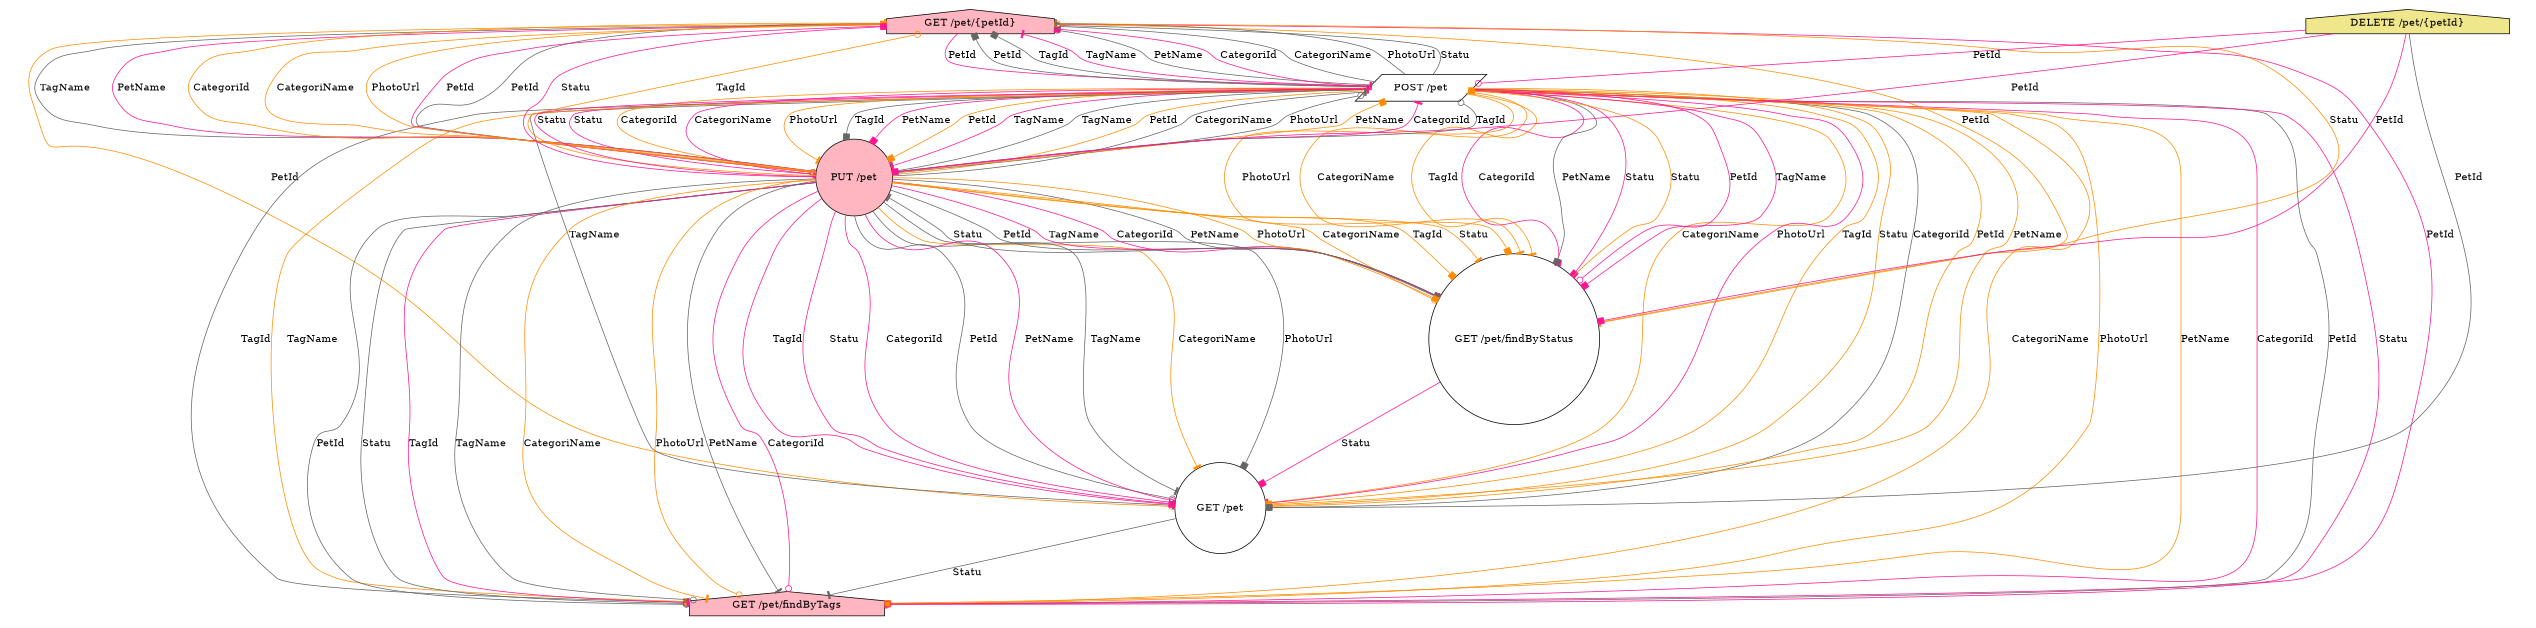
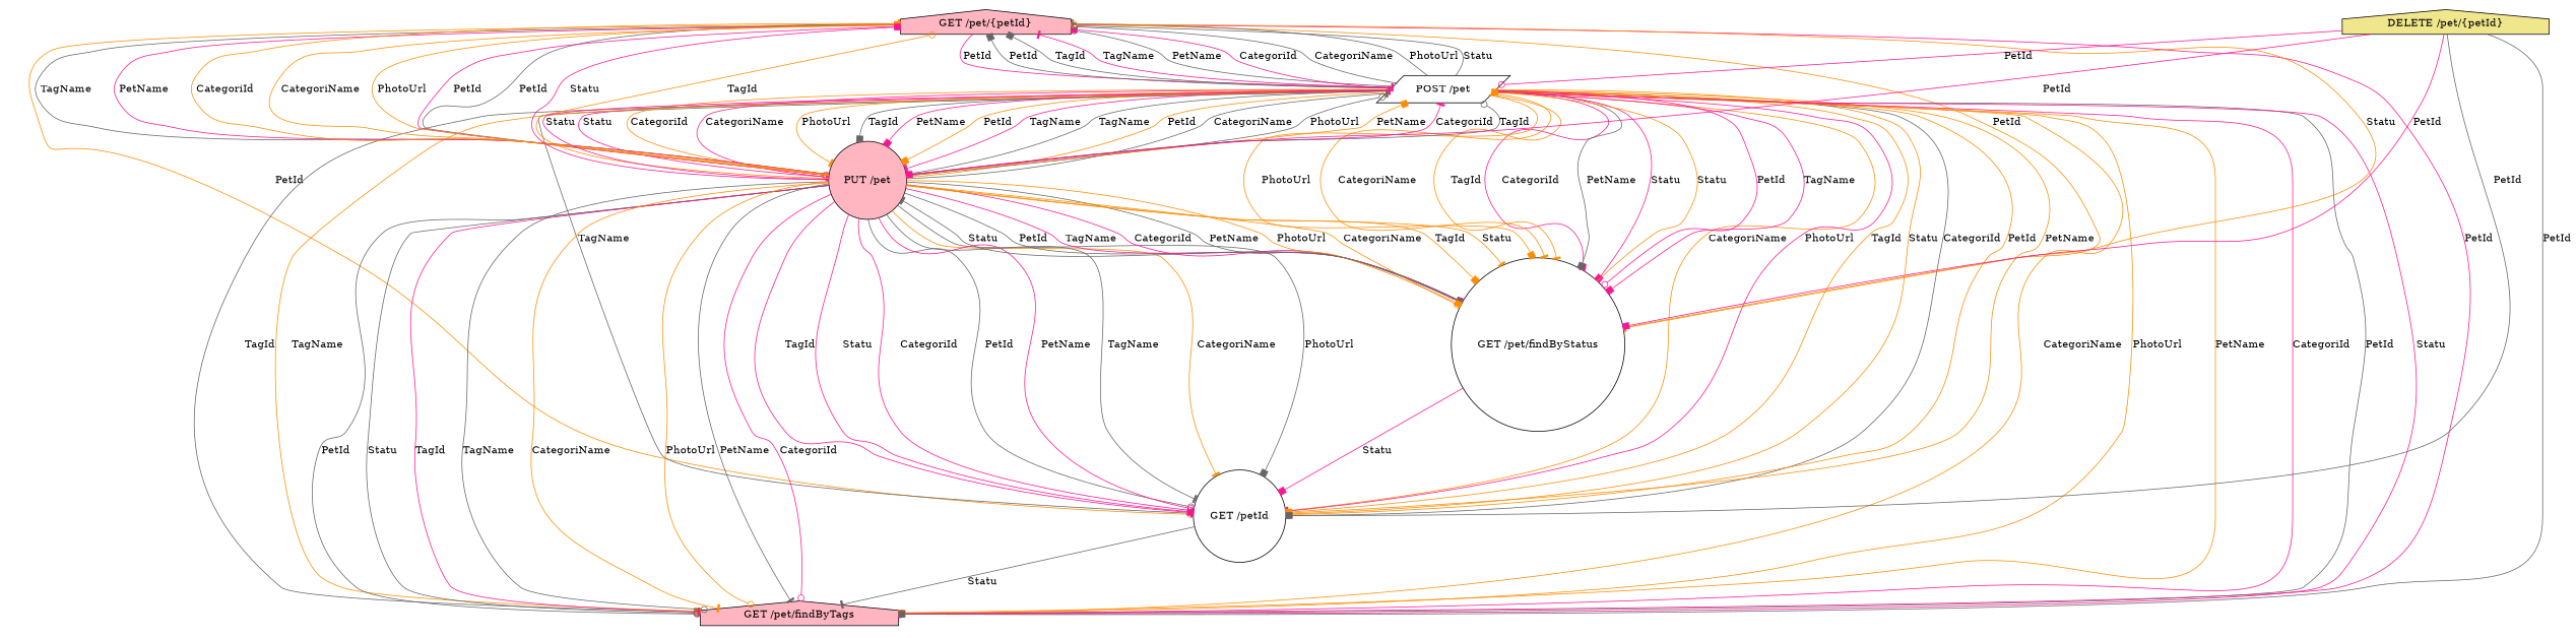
  digraph {
    node [fillcolor=lightpink shape=house style=filled]
    edge [arrowhead=odot color=darkorange]
    n1 [label="GET /pet/{petId}"]
-   n2 [fillcolor=white label="GET /pet" shape=circle]
+   n2 [fillcolor=white label="GET /petId" shape=circle]
    n3 [fillcolor=white label="POST /pet" shape=parallelogram]
    n4 [label="PUT /pet" shape=circle]
    n5 [fillcolor=white label="GET /pet/findByStatus" shape=circle]
    n6 [label="GET /pet/findByTags"]
    n7 [fillcolor=khaki label="DELETE /pet/{petId}"]
    n1 -> n2 [label=PetId]
    n1 -> n3 [arrowhead=tee color=deeppink label=PetId]
    n1 -> n4 [color=gray40 label=PetId]
    n1 -> n5 [arrowhead=tee label=PetId]
    n1 -> n6 [arrowhead=box color=deeppink label=PetId]
    n2 -> n6 [arrowhead=tee color=gray40 label=Statu]
    n3 -> n1 [arrowhead=box color=gray40 label=PetId]
    n3 -> n1 [arrowhead=box color=gray40 label=TagId]
    n3 -> n1 [arrowhead=tee color=deeppink label=TagName]
    n3 -> n1 [color=gray40 label=PetName]
    n3 -> n1 [arrowhead=box color=deeppink label=CategoriId]
    n3 -> n1 [color=gray40 label=CategoriName]
    n3 -> n1 [arrowhead=tee color=gray40 label=PhotoUrl]
    n3 -> n1 [color=gray40 label=Statu]
    n3 -> n2 [arrowhead=tee label=CategoriName]
    n3 -> n2 [arrowhead=tee color=deeppink label=PhotoUrl]
    n3 -> n2 [arrowhead=box label=TagId]
    n3 -> n2 [arrowhead=tee label=Statu]
    n3 -> n2 [color=gray40 label=CategoriId]
    n3 -> n2 [arrowhead=box label=PetId]
    n3 -> n2 [label=PetName]
    n3 -> n2 [arrowhead=tee color=gray40 label=TagName]
    n3 -> n4 [arrowhead=tee color=deeppink label=Statu]
    n3 -> n4 [label=CategoriId]
    n3 -> n4 [color=deeppink label=CategoriName]
    n3 -> n4 [arrowhead=tee label=PhotoUrl]
    n3 -> n4 [arrowhead=box color=gray40 label=TagId]
    n3 -> n4 [arrowhead=box color=deeppink label=PetName]
    n3 -> n4 [arrowhead=box label=PetId]
    n3 -> n4 [arrowhead=tee color=deeppink label=TagName]
    n3 -> n5 [color=deeppink label=PetId]
    n3 -> n5 [arrowhead=box color=deeppink label=TagName]
    n3 -> n5 [arrowhead=box color=deeppink label=CategoriId]
    n3 -> n5 [arrowhead=box color=gray40 label=PetName]
    n3 -> n5 [arrowhead=box label=PhotoUrl]
    n3 -> n5 [arrowhead=tee label=CategoriName]
    n3 -> n5 [arrowhead=tee label=TagId]
    n3 -> n5 [arrowhead=box color=deeppink label=Statu]
    n3 -> n6 [color=gray40 label=PetId]
    n3 -> n6 [arrowhead=tee color=deeppink label=Statu]
    n3 -> n6 [arrowhead=box color=gray40 label=TagId]
    n3 -> n6 [arrowhead=box label=TagName]
    n3 -> n6 [label=CategoriName]
    n3 -> n6 [arrowhead=box label=PhotoUrl]
    n3 -> n6 [label=PetName]
    n3 -> n6 [color=deeppink label=CategoriId]
    n4 -> n1 [color=deeppink label=PetId]
    n4 -> n1 [label=TagId]
    n4 -> n1 [arrowhead=box color=gray40 label=TagName]
    n4 -> n1 [color=deeppink label=PetName]
    n4 -> n1 [arrowhead=tee label=CategoriId]
    n4 -> n1 [label=CategoriName]
    n4 -> n1 [arrowhead=box label=PhotoUrl]
    n4 -> n1 [arrowhead=box color=deeppink label=Statu]
    n4 -> n2 [arrowhead=tee label=CategoriName]
    n4 -> n2 [arrowhead=box color=gray40 label=PhotoUrl]
    n4 -> n2 [arrowhead=box color=deeppink label=TagId]
    n4 -> n2 [arrowhead=tee color=deeppink label=Statu]
    n4 -> n2 [color=deeppink label=CategoriId]
    n4 -> n2 [color=gray40 label=PetId]
    n4 -> n2 [color=deeppink label=PetName]
    n4 -> n2 [arrowhead=tee color=gray40 label=TagName]
    n4 -> n3 [arrowhead=tee color=gray40 label=TagName]
    n4 -> n3 [label=PetId]
    n4 -> n3 [arrowhead=tee color=gray40 label=CategoriName]
    n4 -> n3 [color=gray40 label=PhotoUrl]
    n4 -> n3 [arrowhead=box label=PetName]
    n4 -> n3 [arrowhead=tee color=deeppink label=CategoriId]
    n4 -> n3 [color=gray40 label=TagId]
    n4 -> n3 [arrowhead=tee color=deeppink label=Statu]
    n4 -> n5 [arrowhead=box color=gray40 label=PetId]
    n4 -> n5 [color=deeppink label=TagName]
    n4 -> n5 [arrowhead=tee color=deeppink label=CategoriId]
    n4 -> n5 [arrowhead=box color=gray40 label=PetName]
    n4 -> n5 [arrowhead=box label=PhotoUrl]
    n4 -> n5 [label=CategoriName]
    n4 -> n5 [arrowhead=box label=TagId]
    n4 -> n5 [arrowhead=tee label=Statu]
    n4 -> n6 [color=gray40 label=PetId]
    n4 -> n6 [color=gray40 label=Statu]
    n4 -> n6 [arrowhead=tee color=deeppink label=TagId]
    n4 -> n6 [color=gray40 label=TagName]
    n4 -> n6 [arrowhead=tee label=CategoriName]
    n4 -> n6 [label=PhotoUrl]
    n4 -> n6 [arrowhead=tee color=gray40 label=PetName]
    n4 -> n6 [color=deeppink label=CategoriId]
    n5 -> n1 [label=Statu]
    n5 -> n2 [arrowhead=box color=deeppink label=Statu]
    n5 -> n3 [arrowhead=box label=Statu]
    n5 -> n4 [arrowhead=tee color=gray40 label=Statu]
    n7 -> n2 [arrowhead=box color=gray40 label=PetId]
    n7 -> n3 [color=deeppink label=PetId]
    n7 -> n4 [arrowhead=box color=deeppink label=PetId]
    n7 -> n5 [arrowhead=box color=deeppink label=PetId]
+   n7 -> n6 [arrowhead=box color=gray40 label=PetId]
  }
